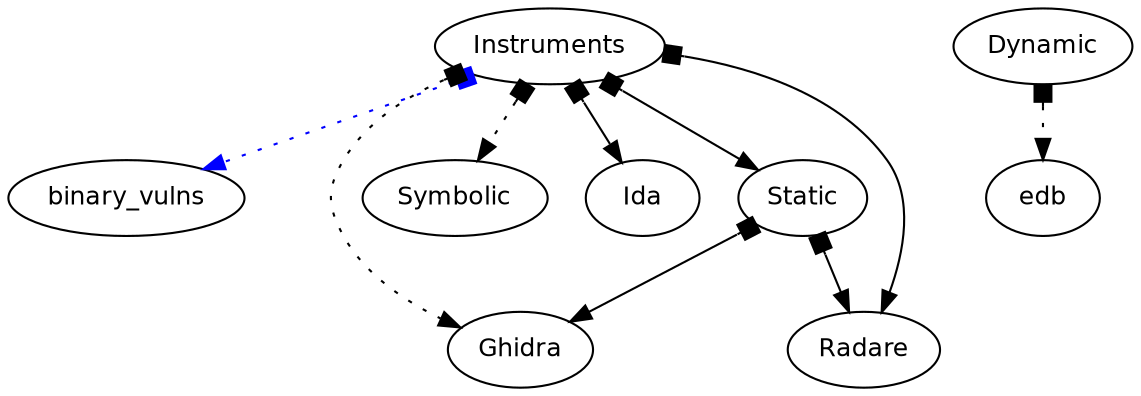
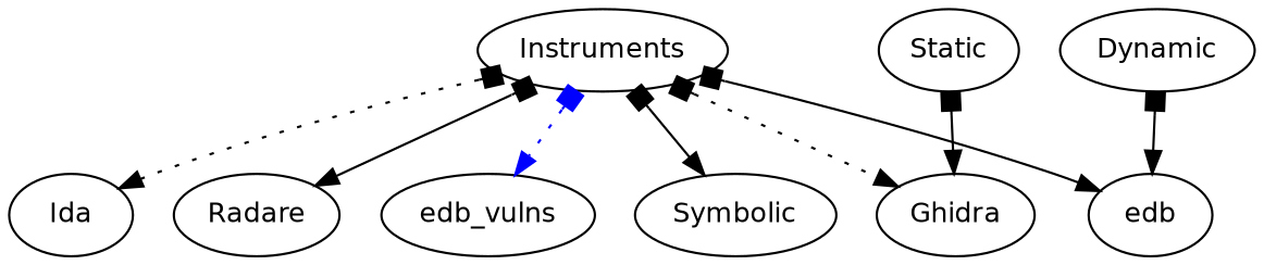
  digraph {
    fontname="DejaVu Sans"
    node [color=black fontname="DejaVu Sans" fontsize=12]
    edge [arrowhead=normal arrowtail=box color=black dir=both fontname="DejaVu Sans" fontsize=12]
    Instruments
-   binary_vulns
+   binary_vulns [label=edb_vulns]
    Static
    Symbolic
    Ida
    Ghidra
    Radare
    Dynamic
    edb
    Instruments -> binary_vulns [color=blue style=dotted]
-   Instruments -> Static
-   Instruments -> Symbolic [style=dotted]
-   Instruments -> Ida [style=solid]
+   Instruments -> edb
+   Instruments -> Symbolic
+   Instruments -> Ida [style=dotted]
    Instruments -> Ghidra [style=dotted]
    Instruments -> Radare [style=solid]
    Static -> Ghidra
-   Static -> Radare
-   Dynamic -> edb [style=dotted]
+   Dynamic -> edb
  }
